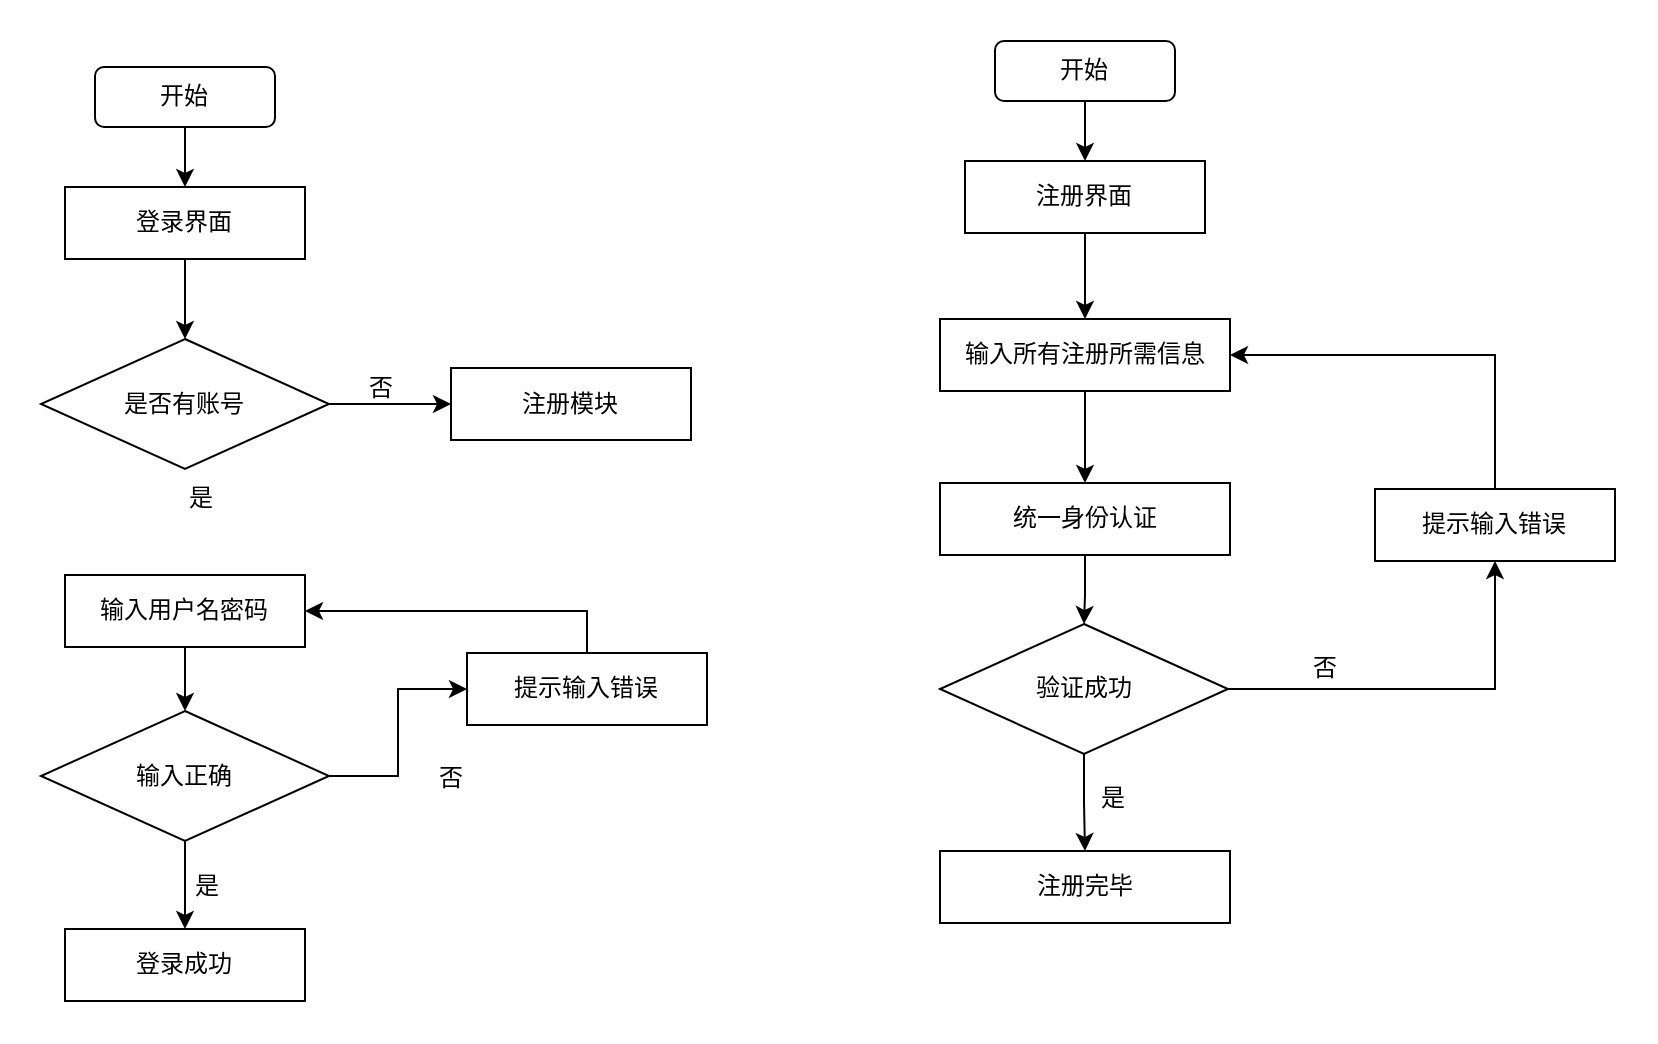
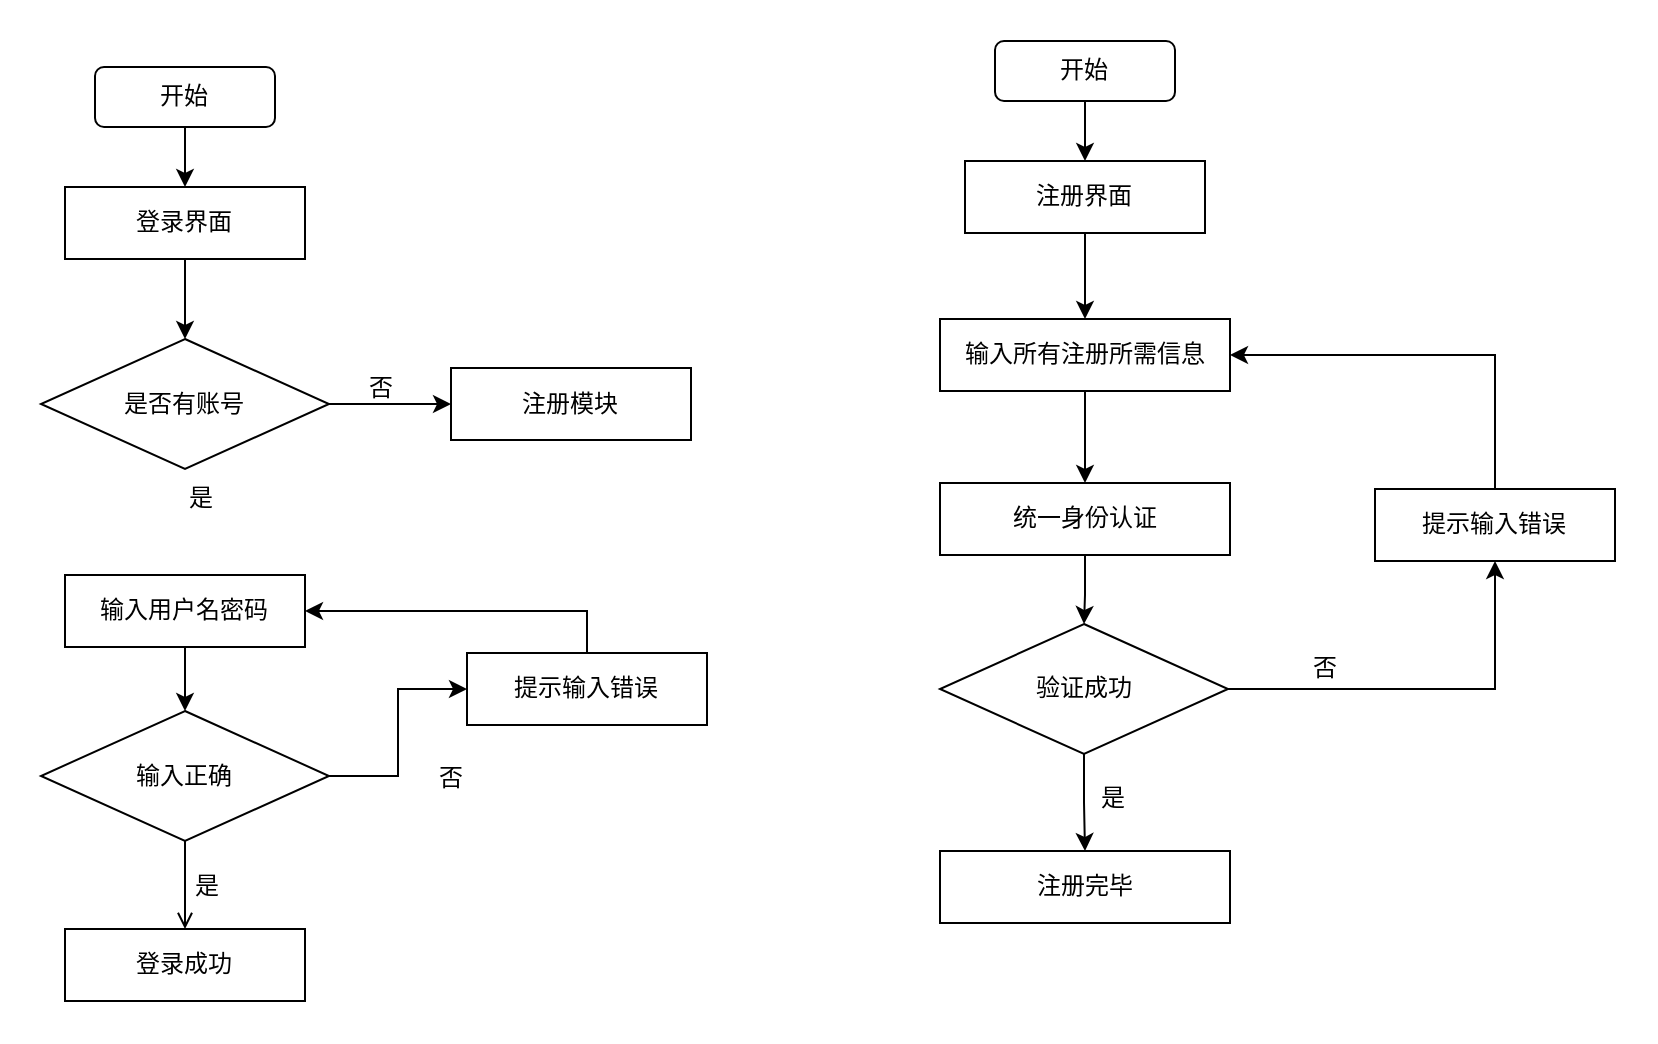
  <mxCell id="0" />
  <mxCell id="1" parent="0" />
  <mxCell id="2" style="edgeStyle=orthogonalEdgeStyle;rounded=0;orthogonalLoop=1;jettySize=auto;html=1;entryX=0.5;entryY=0;entryDx=0;entryDy=0;" edge="1" parent="1" source="3" target="5"><mxGeometry relative="1" as="geometry" /></mxCell>
  <mxCell id="3" value="开始" style="rounded=1;whiteSpace=wrap;html=1;" vertex="1" parent="1"><mxGeometry x="47" y="33" width="90" height="30" as="geometry" /></mxCell>
  <mxCell id="4" style="edgeStyle=orthogonalEdgeStyle;rounded=0;orthogonalLoop=1;jettySize=auto;html=1;" edge="1" parent="1" source="5" target="7"><mxGeometry relative="1" as="geometry" /></mxCell>
  <mxCell id="5" value="登录界面" style="rounded=0;whiteSpace=wrap;html=1;" vertex="1" parent="1"><mxGeometry x="32" y="93" width="120" height="36" as="geometry" /></mxCell>
  <mxCell id="6" style="edgeStyle=orthogonalEdgeStyle;rounded=0;orthogonalLoop=1;jettySize=auto;html=1;entryX=0;entryY=0.5;entryDx=0;entryDy=0;" edge="1" parent="1" source="7" target="8"><mxGeometry relative="1" as="geometry" /></mxCell>
  <mxCell id="7" value="是否有账号" style="rhombus;whiteSpace=wrap;html=1;" vertex="1" parent="1"><mxGeometry x="20" y="169" width="144" height="65" as="geometry" /></mxCell>
  <mxCell id="8" value="注册模块" style="rounded=0;whiteSpace=wrap;html=1;" vertex="1" parent="1"><mxGeometry x="225" y="183.5" width="120" height="36" as="geometry" /></mxCell>
  <mxCell id="9" value="否" style="text;html=1;align=center;verticalAlign=middle;resizable=0;points=[];autosize=1;strokeColor=none;fillColor=none;" vertex="1" parent="1"><mxGeometry x="175" y="181" width="30" height="26" as="geometry" /></mxCell>
  <mxCell id="10" style="edgeStyle=orthogonalEdgeStyle;rounded=0;orthogonalLoop=1;jettySize=auto;html=1;" edge="1" parent="1" source="11" target="14"><mxGeometry relative="1" as="geometry" /></mxCell>
  <mxCell id="11" value="输入用户名密码" style="rounded=0;whiteSpace=wrap;html=1;" vertex="1" parent="1"><mxGeometry x="32" y="287" width="120" height="36" as="geometry" /></mxCell>
- <mxCell id="12" style="edgeStyle=orthogonalEdgeStyle;rounded=0;orthogonalLoop=1;jettySize=auto;html=1;entryX=0.5;entryY=0;entryDx=0;entryDy=0;" edge="1" parent="1" source="14" target="15"><mxGeometry relative="1" as="geometry" /></mxCell>
+ <mxCell id="12" style="edgeStyle=orthogonalEdgeStyle;rounded=0;orthogonalLoop=1;jettySize=auto;html=1;entryX=0.5;entryY=0;entryDx=0;entryDy=0;endArrow=open;" edge="1" parent="1" source="14" target="15"><mxGeometry relative="1" as="geometry" /></mxCell>
  <mxCell id="13" style="edgeStyle=orthogonalEdgeStyle;rounded=0;orthogonalLoop=1;jettySize=auto;html=1;" edge="1" parent="1" source="14" target="17"><mxGeometry relative="1" as="geometry" /></mxCell>
  <mxCell id="14" value="输入正确" style="rhombus;whiteSpace=wrap;html=1;" vertex="1" parent="1"><mxGeometry x="20" y="355" width="144" height="65" as="geometry" /></mxCell>
  <mxCell id="15" value="登录成功" style="rounded=0;whiteSpace=wrap;html=1;" vertex="1" parent="1"><mxGeometry x="32" y="464" width="120" height="36" as="geometry" /></mxCell>
  <mxCell id="16" style="edgeStyle=orthogonalEdgeStyle;rounded=0;orthogonalLoop=1;jettySize=auto;html=1;entryX=1;entryY=0.5;entryDx=0;entryDy=0;" edge="1" parent="1" source="17" target="11"><mxGeometry relative="1" as="geometry"><Array as="points"><mxPoint x="293" y="305" /></Array></mxGeometry></mxCell>
  <mxCell id="17" value="提示输入错误" style="rounded=0;whiteSpace=wrap;html=1;" vertex="1" parent="1"><mxGeometry x="233" y="326" width="120" height="36" as="geometry" /></mxCell>
  <mxCell id="18" value="否" style="text;html=1;align=center;verticalAlign=middle;resizable=0;points=[];autosize=1;strokeColor=none;fillColor=none;" vertex="1" parent="1"><mxGeometry x="210" y="376" width="30" height="26" as="geometry" /></mxCell>
  <mxCell id="19" value="是" style="text;html=1;align=center;verticalAlign=middle;resizable=0;points=[];autosize=1;strokeColor=none;fillColor=none;" vertex="1" parent="1"><mxGeometry x="85" y="236" width="30" height="26" as="geometry" /></mxCell>
  <mxCell id="20" value="是" style="text;html=1;align=center;verticalAlign=middle;resizable=0;points=[];autosize=1;strokeColor=none;fillColor=none;" vertex="1" parent="1"><mxGeometry x="88" y="430" width="30" height="26" as="geometry" /></mxCell>
  <mxCell id="21" style="edgeStyle=orthogonalEdgeStyle;rounded=0;orthogonalLoop=1;jettySize=auto;html=1;entryX=0.5;entryY=0;entryDx=0;entryDy=0;" edge="1" parent="1" source="22" target="24"><mxGeometry relative="1" as="geometry" /></mxCell>
  <mxCell id="22" value="开始" style="rounded=1;whiteSpace=wrap;html=1;" vertex="1" parent="1"><mxGeometry x="497" y="20" width="90" height="30" as="geometry" /></mxCell>
  <mxCell id="23" style="edgeStyle=orthogonalEdgeStyle;rounded=0;orthogonalLoop=1;jettySize=auto;html=1;entryX=0.5;entryY=0;entryDx=0;entryDy=0;" edge="1" parent="1" source="24" target="26"><mxGeometry relative="1" as="geometry" /></mxCell>
  <mxCell id="24" value="注册界面" style="rounded=0;whiteSpace=wrap;html=1;" vertex="1" parent="1"><mxGeometry x="482" y="80" width="120" height="36" as="geometry" /></mxCell>
  <mxCell id="25" style="edgeStyle=orthogonalEdgeStyle;rounded=0;orthogonalLoop=1;jettySize=auto;html=1;entryX=0.5;entryY=0;entryDx=0;entryDy=0;" edge="1" parent="1" source="26" target="31"><mxGeometry relative="1" as="geometry" /></mxCell>
  <mxCell id="26" value="输入所有注册所需信息" style="rounded=0;whiteSpace=wrap;html=1;" vertex="1" parent="1"><mxGeometry x="469.5" y="159" width="145" height="36" as="geometry" /></mxCell>
  <mxCell id="27" style="edgeStyle=orthogonalEdgeStyle;rounded=0;orthogonalLoop=1;jettySize=auto;html=1;entryX=0.5;entryY=0;entryDx=0;entryDy=0;" edge="1" parent="1" source="29" target="32"><mxGeometry relative="1" as="geometry" /></mxCell>
  <mxCell id="28" style="edgeStyle=orthogonalEdgeStyle;rounded=0;orthogonalLoop=1;jettySize=auto;html=1;entryX=0.5;entryY=1;entryDx=0;entryDy=0;" edge="1" parent="1" source="29" target="34"><mxGeometry relative="1" as="geometry" /></mxCell>
  <mxCell id="29" value="验证成功" style="rhombus;whiteSpace=wrap;html=1;" vertex="1" parent="1"><mxGeometry x="469.5" y="311.5" width="144" height="65" as="geometry" /></mxCell>
  <mxCell id="30" style="edgeStyle=orthogonalEdgeStyle;rounded=0;orthogonalLoop=1;jettySize=auto;html=1;" edge="1" parent="1" source="31" target="29"><mxGeometry relative="1" as="geometry" /></mxCell>
  <mxCell id="31" value="统一身份认证" style="rounded=0;whiteSpace=wrap;html=1;" vertex="1" parent="1"><mxGeometry x="469.5" y="241" width="145" height="36" as="geometry" /></mxCell>
  <mxCell id="32" value="注册完毕" style="rounded=0;whiteSpace=wrap;html=1;" vertex="1" parent="1"><mxGeometry x="469.5" y="425" width="145" height="36" as="geometry" /></mxCell>
  <mxCell id="33" style="edgeStyle=orthogonalEdgeStyle;rounded=0;orthogonalLoop=1;jettySize=auto;html=1;entryX=1;entryY=0.5;entryDx=0;entryDy=0;" edge="1" parent="1" source="34" target="26"><mxGeometry relative="1" as="geometry"><Array as="points"><mxPoint x="747" y="177" /></Array></mxGeometry></mxCell>
  <mxCell id="34" value="提示输入错误" style="rounded=0;whiteSpace=wrap;html=1;" vertex="1" parent="1"><mxGeometry x="687" y="244" width="120" height="36" as="geometry" /></mxCell>
  <mxCell id="35" value="否" style="text;html=1;align=center;verticalAlign=middle;resizable=0;points=[];autosize=1;strokeColor=none;fillColor=none;" vertex="1" parent="1"><mxGeometry x="647" y="321" width="30" height="26" as="geometry" /></mxCell>
  <mxCell id="36" value="是" style="text;html=1;align=center;verticalAlign=middle;resizable=0;points=[];autosize=1;strokeColor=none;fillColor=none;" vertex="1" parent="1"><mxGeometry x="541" y="386" width="30" height="26" as="geometry" /></mxCell>
